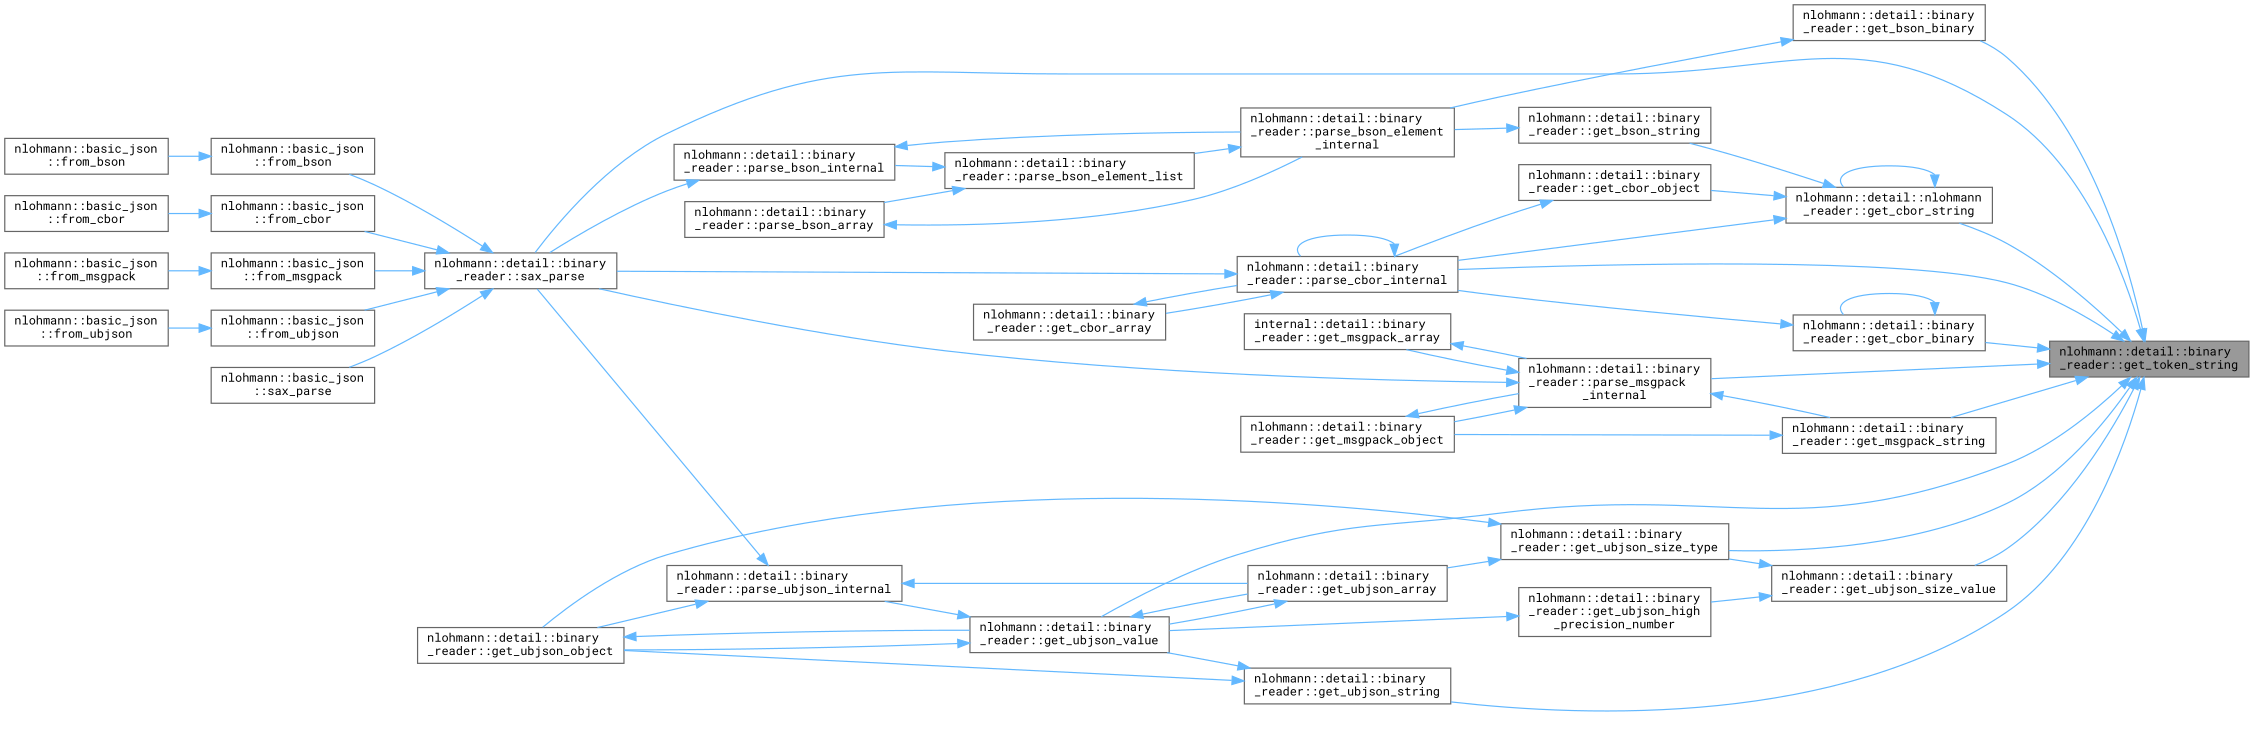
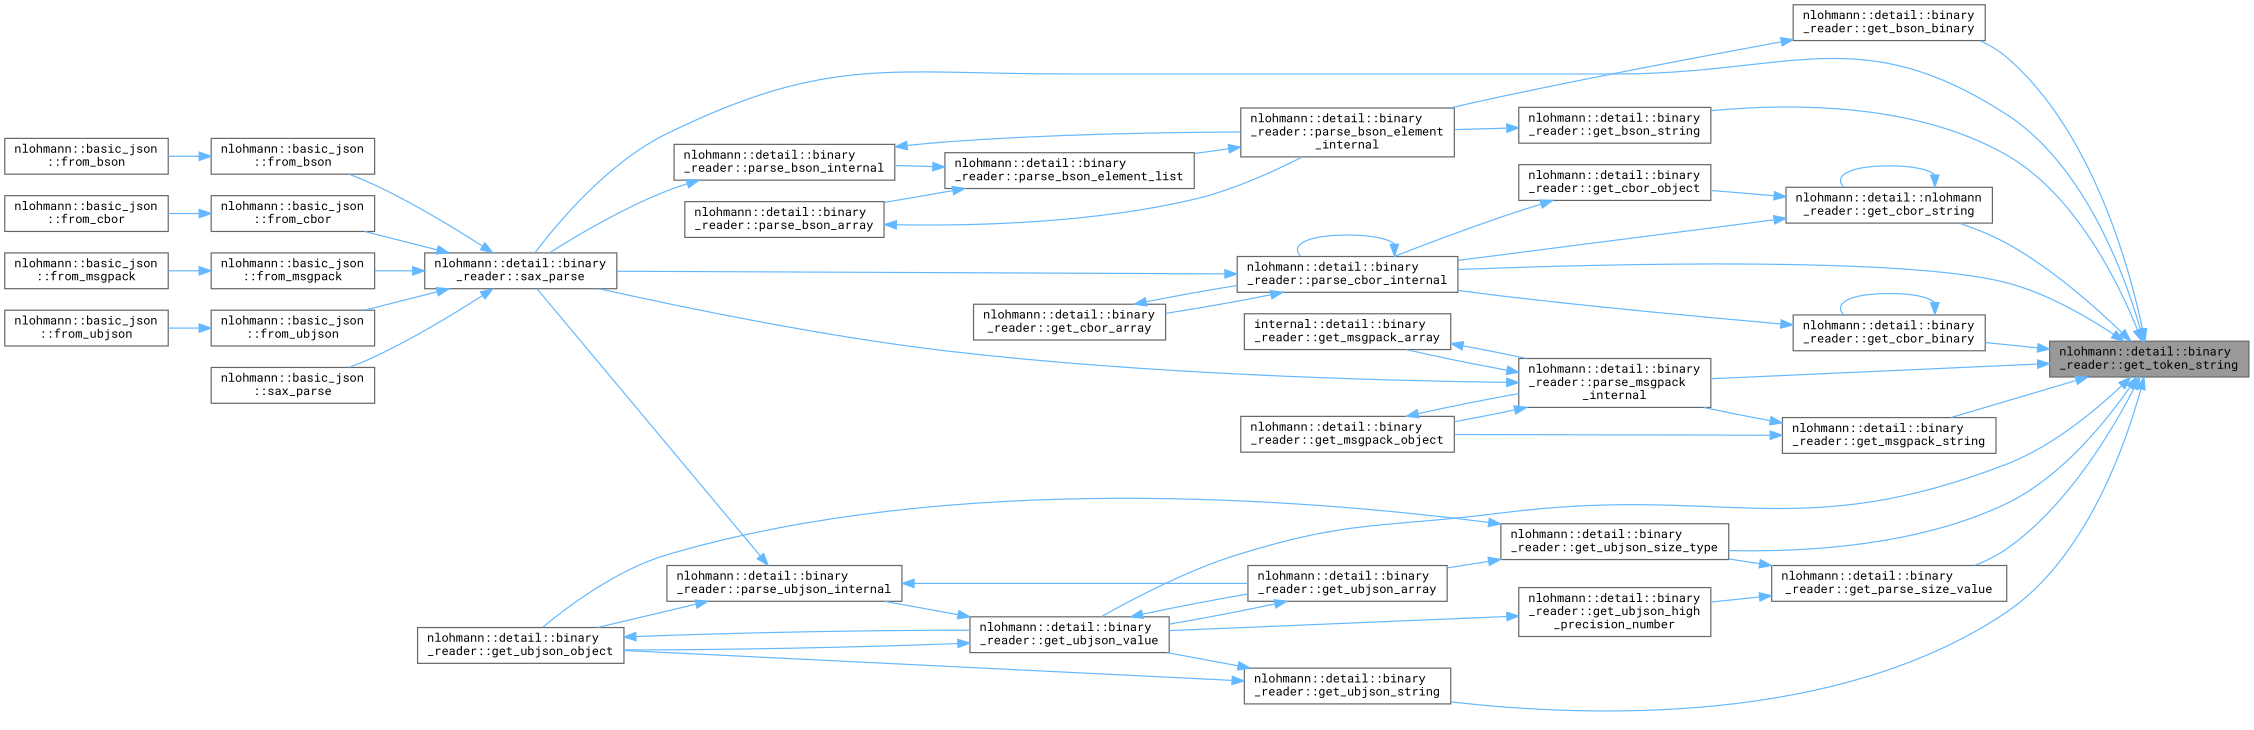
  digraph {
    fontname="Roboto Mono"
    rankdir=RL
    node [color=grey40 fillcolor=white fontname="Roboto Mono" fontsize=10 shape=box style=filled]
    edge [color=steelblue1 dir=back fontname="Roboto Mono" fontsize=10 labelfontname=Helvetica labelfontsize=10 style=solid]
    n1 [color=gray40 fillcolor=grey60 fontcolor=black height=0.2 label="nlohmann::detail::binary\l_reader::get_token_string" width=0.4]
    n2 [height=0.2 label="nlohmann::detail::binary\l_reader::get_bson_binary" width=0.4]
    n3 [height=0.2 label="nlohmann::detail::binary\l_reader::sax_parse" width=0.4]
    n4 [height=0.2 label="nlohmann::detail::binary\l_reader::get_bson_string" width=0.4]
    n5 [height=0.2 label="nlohmann::detail::binary\l_reader::get_cbor_binary" width=0.4]
    n6 [height=0.2 label="nlohmann::detail::binary\l_reader::parse_cbor_internal" width=0.4]
    n7 [height=0.2 label="nlohmann::detail::nlohmann\l_reader::get_cbor_string" width=0.4]
    n8 [height=0.2 label="nlohmann::detail::binary\l_reader::get_msgpack_string" width=0.4]
    n9 [height=0.2 label="nlohmann::detail::binary\l_reader::parse_msgpack\l_internal" width=0.4]
    n10 [height=0.2 label="nlohmann::detail::binary\l_reader::get_ubjson_size_type" width=0.4]
    n11 [height=0.2 label="nlohmann::detail::binary\l_reader::get_ubjson_value" width=0.4]
-   n12 [height=0.2 label="nlohmann::detail::binary\l_reader::get_ubjson_size_value" width=0.4]
+   n12 [height=0.2 label="nlohmann::detail::binary\l_reader::get_parse_size_value" width=0.4]
    n13 [height=0.2 label="nlohmann::detail::binary\l_reader::get_ubjson_string" width=0.4]
    n14 [height=0.2 label="nlohmann::detail::binary\l_reader::parse_bson_element\l_internal" width=0.4]
    n15 [height=0.2 label="nlohmann::basic_json\l::from_bson" width=0.4]
    n16 [height=0.2 label="nlohmann::basic_json\l::from_cbor" width=0.4]
    n17 [height=0.2 label="nlohmann::basic_json\l::from_msgpack" width=0.4]
    n18 [height=0.2 label="nlohmann::basic_json\l::from_ubjson" width=0.4]
    n19 [height=0.2 label="nlohmann::basic_json\l::sax_parse" width=0.4]
    n20 [height=0.2 label="nlohmann::detail::binary\l_reader::get_cbor_array" width=0.4]
    n21 [height=0.2 label="nlohmann::detail::binary\l_reader::get_cbor_object" width=0.4]
    n22 [height=0.2 label="nlohmann::detail::binary\l_reader::get_msgpack_object" width=0.4]
    n23 [height=0.2 label="internal::detail::binary\l_reader::get_msgpack_array" width=0.4]
    n24 [height=0.2 label="nlohmann::detail::binary\l_reader::get_ubjson_array" width=0.4]
    n25 [height=0.2 label="nlohmann::detail::binary\l_reader::get_ubjson_object" width=0.4]
    n26 [height=0.2 label="nlohmann::detail::binary\l_reader::parse_ubjson_internal" width=0.4]
    n27 [height=0.2 label="nlohmann::detail::binary\l_reader::get_ubjson_high\l_precision_number" width=0.4]
    n28 [height=0.2 label="nlohmann::detail::binary\l_reader::parse_bson_element_list" width=0.4]
    n29 [height=0.2 label="nlohmann::detail::binary\l_reader::parse_bson_array" width=0.4]
    n30 [height=0.2 label="nlohmann::detail::binary\l_reader::parse_bson_internal" width=0.4]
    n31 [height=0.2 label="nlohmann::basic_json\l::from_bson" width=0.4]
    n32 [height=0.2 label="nlohmann::basic_json\l::from_cbor" width=0.4]
    n33 [height=0.2 label="nlohmann::basic_json\l::from_msgpack" width=0.4]
    n34 [height=0.2 label="nlohmann::basic_json\l::from_ubjson" width=0.4]
    n1 -> n2
    n1 -> n3
-   n7 -> n4
+   n1 -> n4
    n1 -> n5
    n1 -> n6
    n1 -> n7
    n1 -> n8
    n1 -> n9
    n1 -> n10
    n1 -> n11
    n1 -> n12
    n1 -> n13
    n2 -> n14
    n3 -> n15
    n3 -> n16
    n3 -> n17
    n3 -> n18
    n3 -> n19
    n4 -> n14
    n5 -> n5
    n5 -> n6
    n6 -> n3
    n6 -> n6
    n6 -> n20
    n7 -> n6
    n7 -> n7
    n7 -> n21
-   n9 -> n8
+   n8 -> n9
    n8 -> n22
    n9 -> n3
    n9 -> n22
    n9 -> n23
    n10 -> n24
    n10 -> n25
    n11 -> n24
    n11 -> n25
    n11 -> n26
    n12 -> n10
    n12 -> n27
    n13 -> n11
    n13 -> n25
    n14 -> n28
    n15 -> n31
    n16 -> n32
    n17 -> n33
    n18 -> n34
    n20 -> n6
    n21 -> n6
    n22 -> n9
    n23 -> n9
    n24 -> n11
    n25 -> n11
    n26 -> n3
    n26 -> n24
    n26 -> n25
    n27 -> n11
    n28 -> n29
    n28 -> n30
    n29 -> n14
    n30 -> n3
    n30 -> n14
  }
